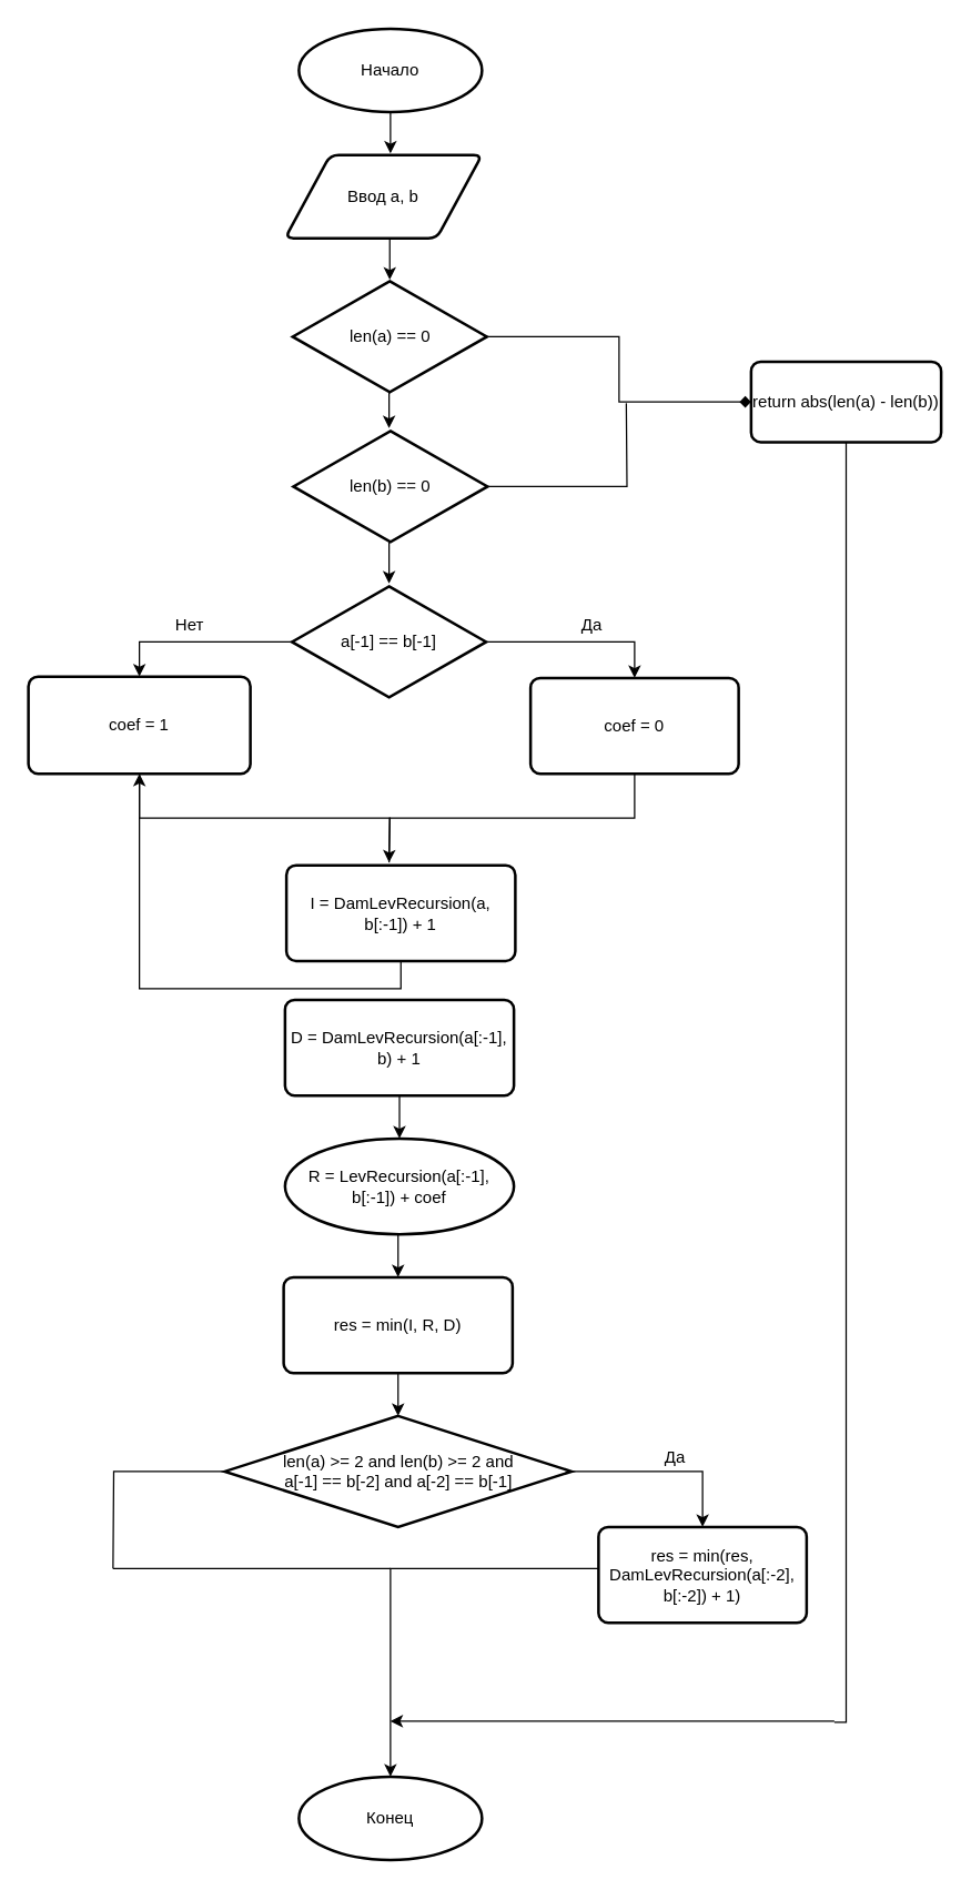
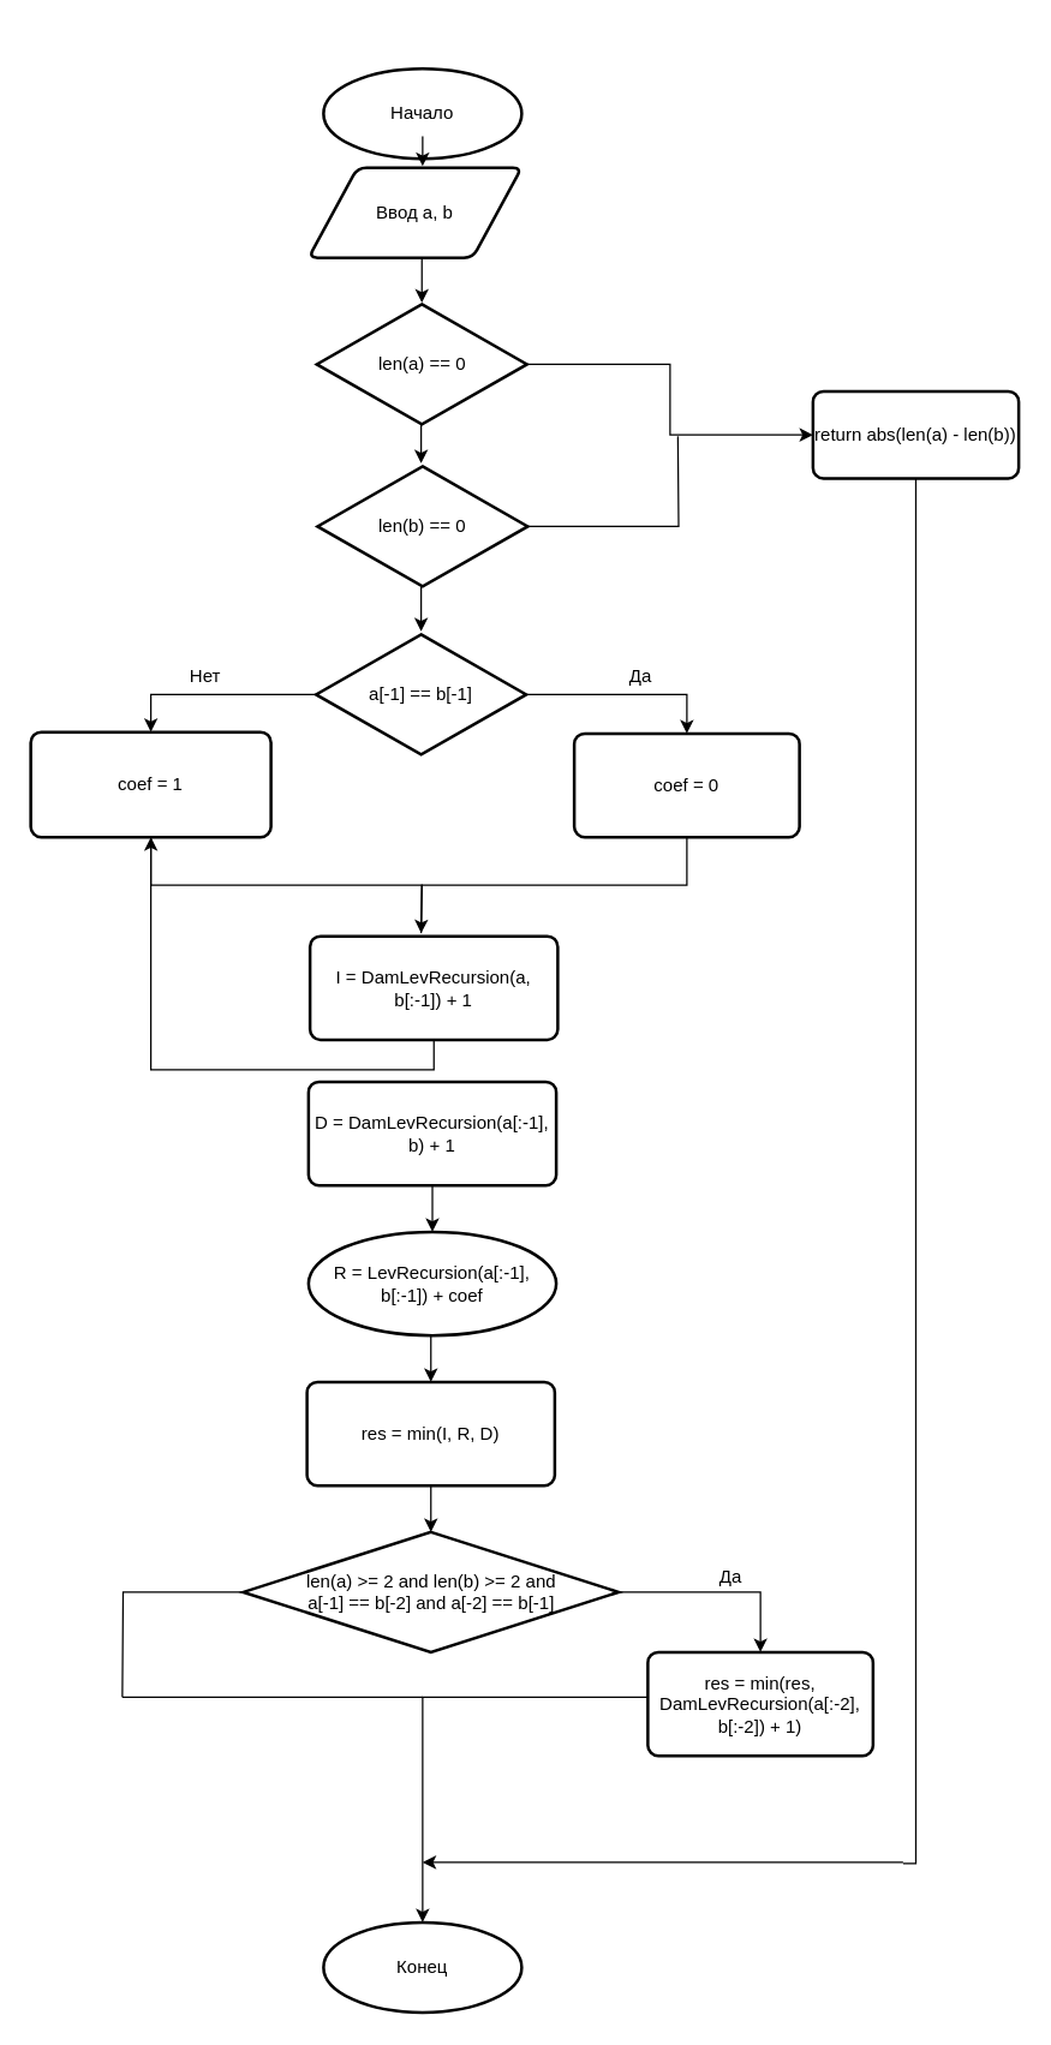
  <mxCell id="0" />
  <mxCell id="1" parent="0" />
- <mxCell id="2" value="Начало" style="strokeWidth=2;html=1;shape=mxgraph.flowchart.start_1;whiteSpace=wrap;" parent="1" vertex="1"><mxGeometry x="215" y="20" width="132" height="60" as="geometry" /></mxCell>
+ <mxCell id="2" value="Начало" style="strokeWidth=2;html=1;shape=mxgraph.flowchart.start_1;whiteSpace=wrap;" parent="1" vertex="1"><mxGeometry x="215" y="45" width="132" height="60" as="geometry" /></mxCell>
  <mxCell id="3" value="Ввод a, b" style="shape=parallelogram;html=1;strokeWidth=2;perimeter=parallelogramPerimeter;whiteSpace=wrap;rounded=1;arcSize=12;size=0.23;" parent="1" vertex="1"><mxGeometry x="205" y="111" width="142" height="60" as="geometry" /></mxCell>
  <mxCell id="4" style="edgeStyle=orthogonalEdgeStyle;rounded=0;orthogonalLoop=1;jettySize=auto;html=1;exitX=1;exitY=0.5;exitDx=0;exitDy=0;exitPerimeter=0;entryX=0.5;entryY=0;entryDx=0;entryDy=0;" parent="1" source="6" target="8" edge="1"><mxGeometry relative="1" as="geometry" /></mxCell>
  <mxCell id="5" style="edgeStyle=orthogonalEdgeStyle;rounded=0;orthogonalLoop=1;jettySize=auto;html=1;exitX=0;exitY=0.5;exitDx=0;exitDy=0;exitPerimeter=0;entryX=0.5;entryY=0;entryDx=0;entryDy=0;" parent="1" source="6" target="10" edge="1"><mxGeometry relative="1" as="geometry" /></mxCell>
  <mxCell id="6" value="a[-1] == b[-1]" style="strokeWidth=2;html=1;shape=mxgraph.flowchart.decision;whiteSpace=wrap;" parent="1" vertex="1"><mxGeometry x="210" y="422" width="140" height="80" as="geometry" /></mxCell>
  <mxCell id="7" style="edgeStyle=orthogonalEdgeStyle;rounded=0;orthogonalLoop=1;jettySize=auto;html=1;entryX=0.5;entryY=1;entryDx=0;entryDy=0;entryPerimeter=0;endArrow=none;endFill=0;exitX=0.5;exitY=1;exitDx=0;exitDy=0;" parent="1" source="8" edge="1"><mxGeometry relative="1" as="geometry"><mxPoint x="280" y="621" as="targetPoint" /></mxGeometry></mxCell>
  <mxCell id="8" value="coef = 0" style="rounded=1;whiteSpace=wrap;html=1;absoluteArcSize=1;arcSize=14;strokeWidth=2;gradientColor=#ffffff;" parent="1" vertex="1"><mxGeometry x="382" y="488" width="150" height="69" as="geometry" /></mxCell>
  <mxCell id="9" style="edgeStyle=orthogonalEdgeStyle;rounded=0;orthogonalLoop=1;jettySize=auto;html=1;exitX=0.5;exitY=1;exitDx=0;exitDy=0;entryX=0.5;entryY=1;entryDx=0;entryDy=0;entryPerimeter=0;" parent="1" source="10" edge="1"><mxGeometry relative="1" as="geometry"><mxPoint x="280" y="621" as="targetPoint" /></mxGeometry></mxCell>
  <mxCell id="10" value="coef = 1" style="rounded=1;whiteSpace=wrap;html=1;absoluteArcSize=1;arcSize=14;strokeWidth=2;" parent="1" vertex="1"><mxGeometry x="20" y="487" width="160" height="70" as="geometry" /></mxCell>
  <mxCell id="11" value="Конец" style="strokeWidth=2;html=1;shape=mxgraph.flowchart.start_1;whiteSpace=wrap;" parent="1" vertex="1"><mxGeometry x="215" y="1280" width="132" height="60" as="geometry" /></mxCell>
  <mxCell id="12" value="" style="endArrow=classic;html=1;rounded=0;exitX=0.5;exitY=1;exitDx=0;exitDy=0;exitPerimeter=0;" parent="1" source="2" edge="1"><mxGeometry width="50" height="50" relative="1" as="geometry"><mxPoint x="270" y="150" as="sourcePoint" /><mxPoint x="281" y="110" as="targetPoint" /><Array as="points"><mxPoint x="281" y="90" /></Array></mxGeometry></mxCell>
  <mxCell id="13" value="" style="endArrow=classic;html=1;rounded=0;exitX=0.5;exitY=1;exitDx=0;exitDy=0;exitPerimeter=0;" parent="1" edge="1"><mxGeometry width="50" height="50" relative="1" as="geometry"><mxPoint x="280.5" y="171" as="sourcePoint" /><mxPoint x="280.5" y="201" as="targetPoint" /></mxGeometry></mxCell>
  <mxCell id="14" value="" style="endArrow=classic;html=1;rounded=0;" parent="1" edge="1"><mxGeometry width="50" height="50" relative="1" as="geometry"><mxPoint x="280" y="278" as="sourcePoint" /><mxPoint x="280" y="308" as="targetPoint" /><Array as="points" /></mxGeometry></mxCell>
  <mxCell id="15" value="" style="endArrow=classic;html=1;rounded=0;" parent="1" edge="1"><mxGeometry width="50" height="50" relative="1" as="geometry"><mxPoint x="280" y="390" as="sourcePoint" /><mxPoint x="280" y="420" as="targetPoint" /><Array as="points" /></mxGeometry></mxCell>
  <mxCell id="16" style="edgeStyle=orthogonalEdgeStyle;rounded=0;orthogonalLoop=1;jettySize=auto;html=1;endArrow=none;endFill=0;" parent="1" source="17" edge="1"><mxGeometry relative="1" as="geometry"><mxPoint x="451" y="290" as="targetPoint" /></mxGeometry></mxCell>
  <mxCell id="17" value="len(b) == 0" style="strokeWidth=2;html=1;shape=mxgraph.flowchart.decision;whiteSpace=wrap;" parent="1" vertex="1"><mxGeometry x="211" y="310" width="140" height="80" as="geometry" /></mxCell>
- <mxCell id="18" style="edgeStyle=orthogonalEdgeStyle;rounded=0;orthogonalLoop=1;jettySize=auto;html=1;entryX=0;entryY=0.5;entryDx=0;entryDy=0;endArrow=diamond;endFill=1;" parent="1" source="19" target="21" edge="1"><mxGeometry relative="1" as="geometry" /></mxCell>
+ <mxCell id="18" style="edgeStyle=orthogonalEdgeStyle;rounded=0;orthogonalLoop=1;jettySize=auto;html=1;entryX=0;entryY=0.5;entryDx=0;entryDy=0;endArrow=classic;endFill=1;" parent="1" source="19" target="21" edge="1"><mxGeometry relative="1" as="geometry" /></mxCell>
  <mxCell id="19" value="len(a) == 0" style="strokeWidth=2;html=1;shape=mxgraph.flowchart.decision;whiteSpace=wrap;" parent="1" vertex="1"><mxGeometry x="210.5" y="202" width="140" height="80" as="geometry" /></mxCell>
  <mxCell id="20" style="edgeStyle=orthogonalEdgeStyle;rounded=0;orthogonalLoop=1;jettySize=auto;html=1;endArrow=none;endFill=0;" parent="1" source="21" edge="1"><mxGeometry relative="1" as="geometry"><mxPoint x="601" y="1240.8" as="targetPoint" /><Array as="points"><mxPoint x="610" y="1241" /></Array></mxGeometry></mxCell>
  <mxCell id="21" value="return abs(len(a) - len(b))" style="rounded=1;whiteSpace=wrap;html=1;absoluteArcSize=1;arcSize=14;strokeWidth=2;" parent="1" vertex="1"><mxGeometry x="541" y="260" width="137" height="58" as="geometry" /></mxCell>
  <mxCell id="22" style="edgeStyle=orthogonalEdgeStyle;rounded=0;orthogonalLoop=1;jettySize=auto;html=1;exitX=0.5;exitY=1;exitDx=0;exitDy=0;endArrow=classic;endFill=1;" parent="1" source="23" target="10" edge="1"><mxGeometry relative="1" as="geometry" /></mxCell>
  <mxCell id="23" value="I = DamLevRecursion(a, b[:-1]) + 1" style="rounded=1;whiteSpace=wrap;html=1;absoluteArcSize=1;arcSize=14;strokeWidth=2;gradientColor=#ffffff;" parent="1" vertex="1"><mxGeometry x="206" y="623" width="165" height="69" as="geometry" /></mxCell>
  <mxCell id="24" style="edgeStyle=orthogonalEdgeStyle;rounded=0;orthogonalLoop=1;jettySize=auto;html=1;exitX=0.5;exitY=1;exitDx=0;exitDy=0;entryX=0.5;entryY=0;entryDx=0;entryDy=0;endArrow=classic;endFill=1;" parent="1" source="25" target="27" edge="1"><mxGeometry relative="1" as="geometry" /></mxCell>
  <mxCell id="25" value="D = DamLevRecursion(a[:-1], b) + 1" style="rounded=1;whiteSpace=wrap;html=1;absoluteArcSize=1;arcSize=14;strokeWidth=2;gradientColor=#ffffff;" parent="1" vertex="1"><mxGeometry x="205" y="720" width="165" height="69" as="geometry" /></mxCell>
  <mxCell id="26" style="edgeStyle=orthogonalEdgeStyle;rounded=0;orthogonalLoop=1;jettySize=auto;html=1;exitX=0.5;exitY=1;exitDx=0;exitDy=0;entryX=0.5;entryY=0;entryDx=0;entryDy=0;endArrow=classic;endFill=1;" parent="1" source="27" target="29" edge="1"><mxGeometry relative="1" as="geometry" /></mxCell>
  <mxCell id="27" value="R = LevRecursion(a[:-1], b[:-1]) + coef" style="ellipse;whiteSpace=wrap;html=1;absoluteArcSize=1;arcSize=14;strokeWidth=2;gradientColor=#ffffff;" parent="1" vertex="1"><mxGeometry x="205" y="820" width="165" height="69" as="geometry" /></mxCell>
  <mxCell id="28" style="edgeStyle=orthogonalEdgeStyle;rounded=0;orthogonalLoop=1;jettySize=auto;html=1;exitX=0.5;exitY=1;exitDx=0;exitDy=0;entryX=0.5;entryY=0;entryDx=0;entryDy=0;entryPerimeter=0;endArrow=classic;endFill=1;" parent="1" source="29" target="32" edge="1"><mxGeometry relative="1" as="geometry" /></mxCell>
  <mxCell id="29" value="res = min(I, R, D)" style="rounded=1;whiteSpace=wrap;html=1;absoluteArcSize=1;arcSize=14;strokeWidth=2;gradientColor=#ffffff;" parent="1" vertex="1"><mxGeometry x="204" y="920" width="165" height="69" as="geometry" /></mxCell>
  <mxCell id="30" style="edgeStyle=orthogonalEdgeStyle;rounded=0;orthogonalLoop=1;jettySize=auto;html=1;exitX=1;exitY=0.5;exitDx=0;exitDy=0;exitPerimeter=0;entryX=0.5;entryY=0;entryDx=0;entryDy=0;" parent="1" source="32" target="34" edge="1"><mxGeometry relative="1" as="geometry" /></mxCell>
  <mxCell id="31" style="edgeStyle=orthogonalEdgeStyle;rounded=0;orthogonalLoop=1;jettySize=auto;html=1;endArrow=none;endFill=0;" parent="1" source="32" edge="1"><mxGeometry relative="1" as="geometry"><mxPoint x="81" y="1130" as="targetPoint" /></mxGeometry></mxCell>
  <mxCell id="32" value="len(a) &amp;gt;= 2 and len(b) &amp;gt;= 2 and &lt;br&gt;a[-1] == b[-2] and a[-2] == b[-1]" style="strokeWidth=2;html=1;shape=mxgraph.flowchart.decision;whiteSpace=wrap;" parent="1" vertex="1"><mxGeometry x="161.5" y="1020" width="250" height="80" as="geometry" /></mxCell>
  <mxCell id="33" style="edgeStyle=orthogonalEdgeStyle;rounded=0;orthogonalLoop=1;jettySize=auto;html=1;entryX=0.5;entryY=0;entryDx=0;entryDy=0;entryPerimeter=0;endArrow=classic;endFill=1;" parent="1" source="34" target="11" edge="1"><mxGeometry relative="1" as="geometry"><Array as="points"><mxPoint x="281" y="1130" /></Array></mxGeometry></mxCell>
  <mxCell id="34" value="res = min(res, DamLevRecursion(a[:-2], b[:-2]) + 1)" style="rounded=1;whiteSpace=wrap;html=1;absoluteArcSize=1;arcSize=14;strokeWidth=2;gradientColor=#ffffff;" parent="1" vertex="1"><mxGeometry x="431" y="1100" width="150" height="69" as="geometry" /></mxCell>
  <mxCell id="35" value="Да" style="text;html=1;align=center;verticalAlign=middle;resizable=0;points=[];autosize=1;" parent="1" vertex="1"><mxGeometry x="411" y="440" width="30" height="20" as="geometry" /></mxCell>
  <mxCell id="36" value="Нет" style="text;html=1;align=center;verticalAlign=middle;resizable=0;points=[];autosize=1;" parent="1" vertex="1"><mxGeometry x="116" y="440" width="40" height="20" as="geometry" /></mxCell>
  <mxCell id="37" value="Да" style="text;html=1;align=center;verticalAlign=middle;resizable=0;points=[];autosize=1;" parent="1" vertex="1"><mxGeometry x="471" y="1040" width="30" height="20" as="geometry" /></mxCell>
  <mxCell id="38" value="" style="endArrow=none;html=1;" parent="1" edge="1"><mxGeometry width="50" height="50" relative="1" as="geometry"><mxPoint x="81" y="1130" as="sourcePoint" /><mxPoint x="281" y="1130" as="targetPoint" /></mxGeometry></mxCell>
  <mxCell id="39" value="" style="endArrow=classic;html=1;" parent="1" edge="1"><mxGeometry width="50" height="50" relative="1" as="geometry"><mxPoint x="601" y="1240" as="sourcePoint" /><mxPoint x="281" y="1240" as="targetPoint" /></mxGeometry></mxCell>
